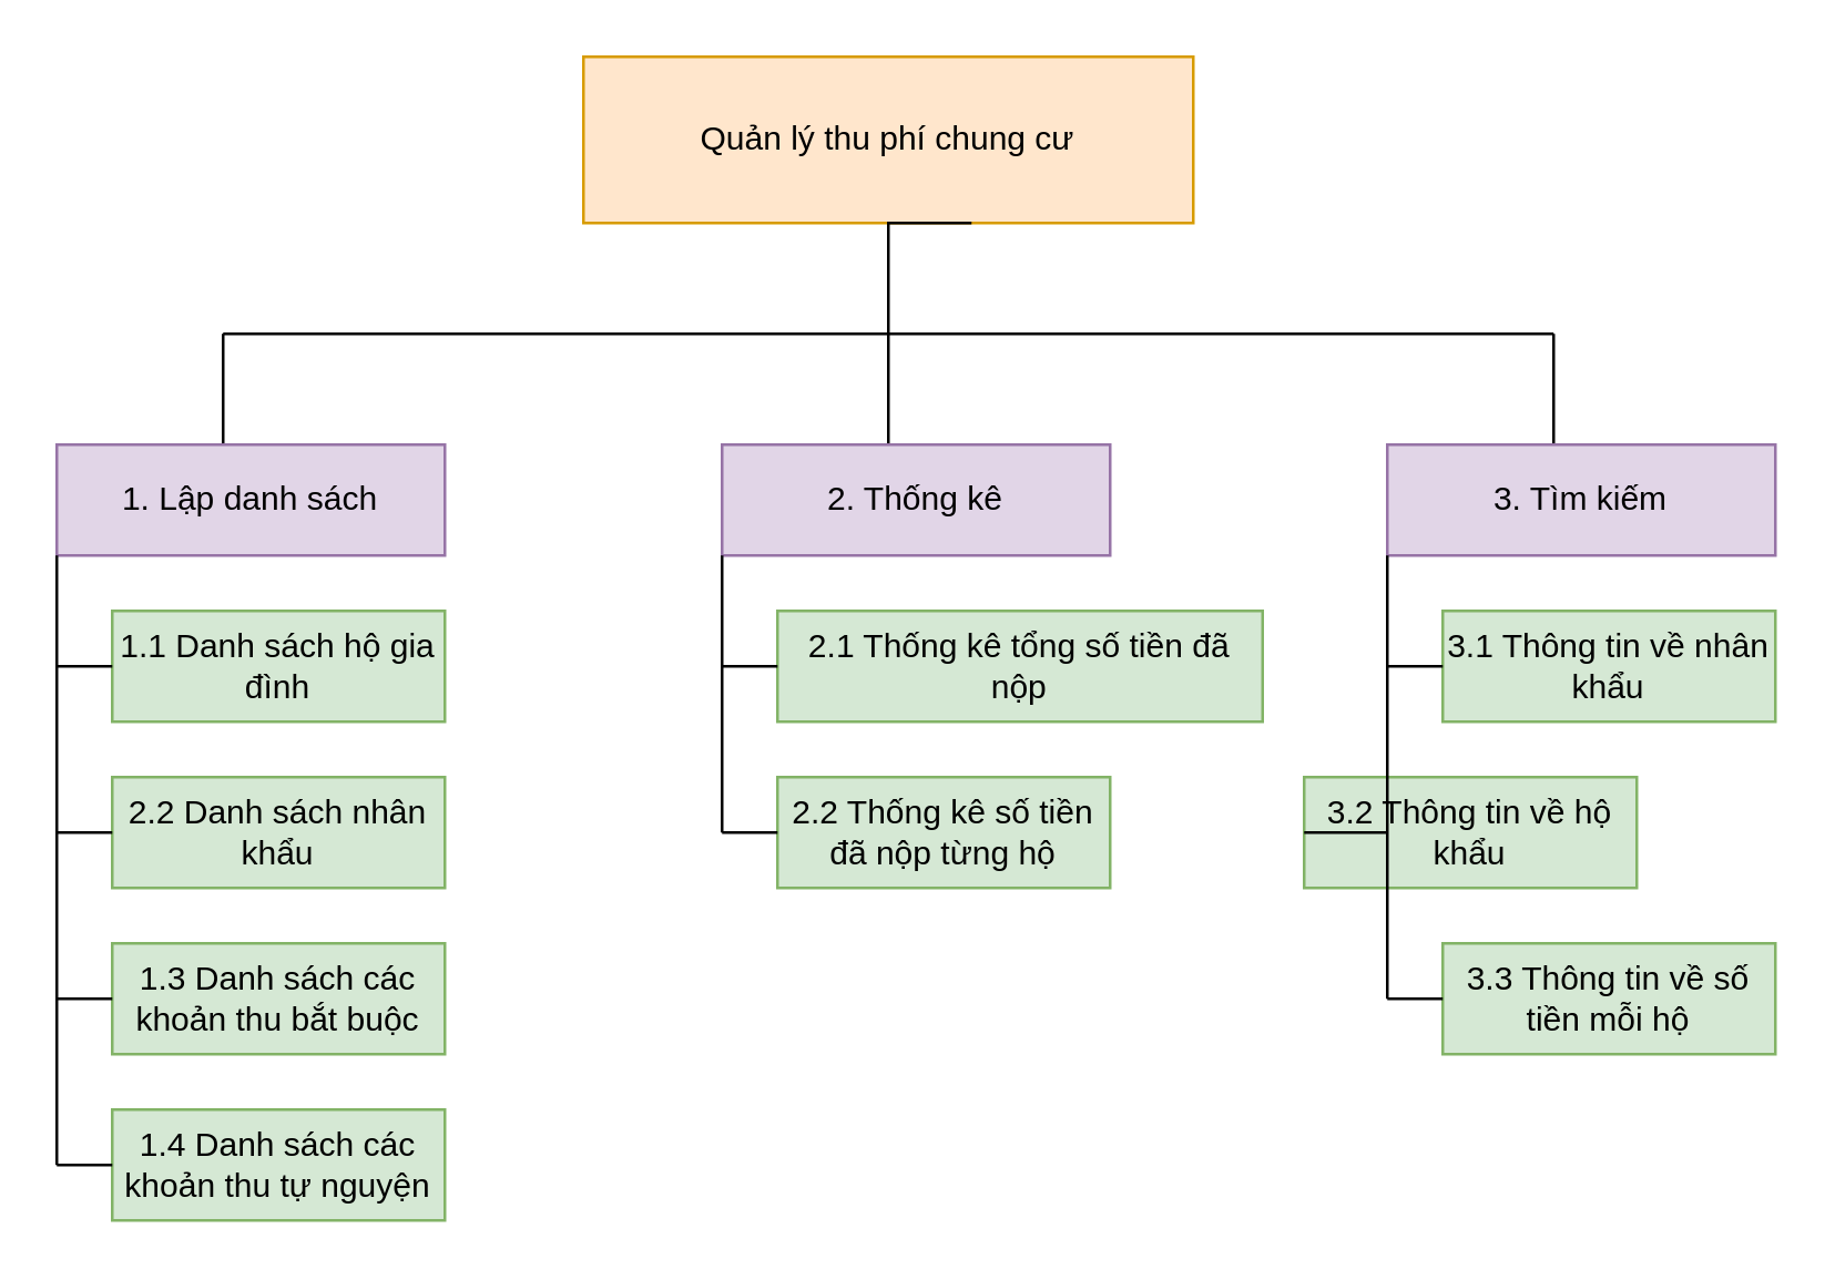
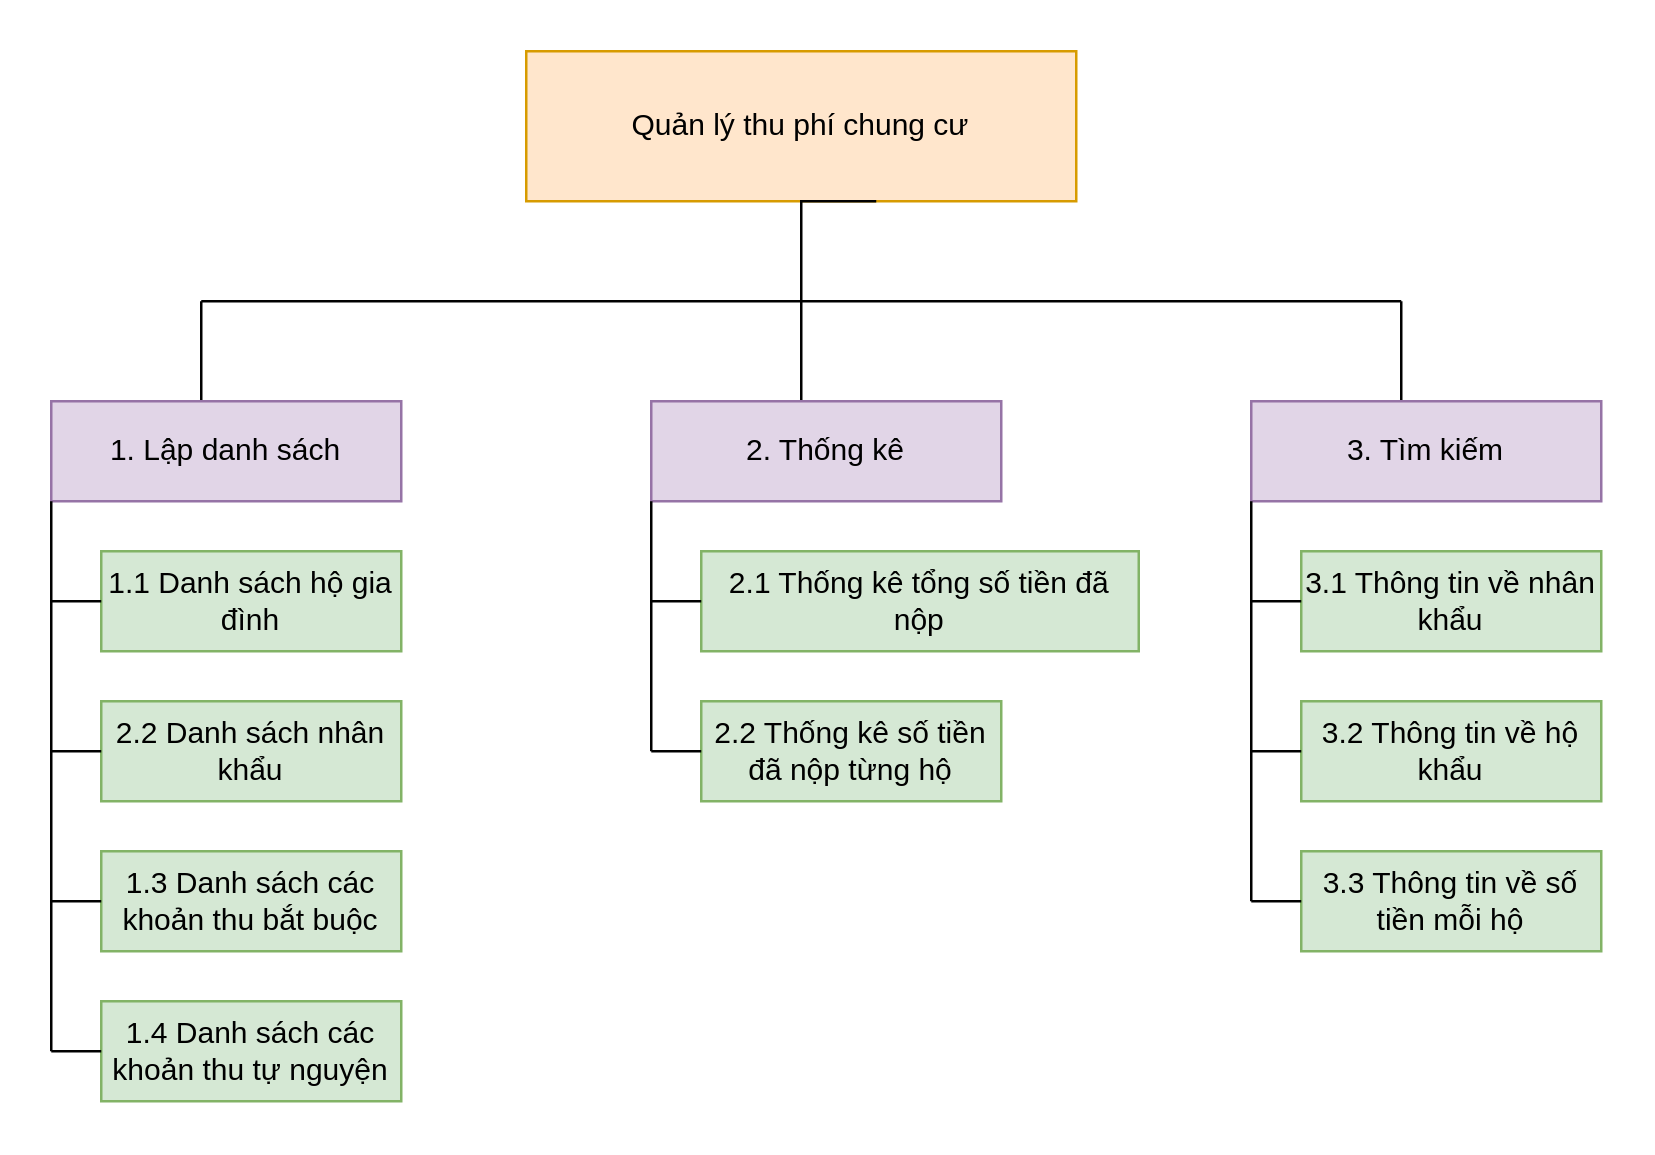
  <mxCell id="0" />
  <mxCell id="1" parent="0" />
  <mxCell id="2" value="Quản lý thu phí chung cư" style="rounded=0;whiteSpace=wrap;html=1;fillColor=#ffe6cc;strokeColor=#d79b00;" vertex="1" parent="1"><mxGeometry x="210" y="20" width="220" height="60" as="geometry" /></mxCell>
  <mxCell id="3" value="" style="endArrow=none;html=1;rounded=0;" edge="1" parent="1"><mxGeometry width="50" height="50" relative="1" as="geometry"><mxPoint x="350" y="80" as="sourcePoint" /><mxPoint x="320" y="160" as="targetPoint" /><Array as="points"><mxPoint x="320" y="80" /></Array></mxGeometry></mxCell>
  <mxCell id="4" value="" style="endArrow=none;html=1;rounded=0;" edge="1" parent="1"><mxGeometry width="50" height="50" relative="1" as="geometry"><mxPoint x="80" y="120" as="sourcePoint" /><mxPoint x="560" y="120" as="targetPoint" /><Array as="points" /></mxGeometry></mxCell>
  <mxCell id="5" value="" style="endArrow=none;html=1;rounded=0;" edge="1" parent="1"><mxGeometry width="50" height="50" relative="1" as="geometry"><mxPoint x="560" y="160" as="sourcePoint" /><mxPoint x="560" y="120" as="targetPoint" /><Array as="points"><mxPoint x="560" y="160" /></Array></mxGeometry></mxCell>
  <mxCell id="6" value="" style="endArrow=none;html=1;rounded=0;" edge="1" parent="1"><mxGeometry width="50" height="50" relative="1" as="geometry"><mxPoint x="80" y="160" as="sourcePoint" /><mxPoint x="80" y="120" as="targetPoint" /></mxGeometry></mxCell>
  <mxCell id="7" value="1. Lập danh sách" style="rounded=0;whiteSpace=wrap;html=1;fillColor=#e1d5e7;strokeColor=#9673a6;" vertex="1" parent="1"><mxGeometry x="20" y="160" width="140" height="40" as="geometry" /></mxCell>
  <mxCell id="8" value="1.1 Danh sách hộ gia đình" style="rounded=0;whiteSpace=wrap;html=1;fillColor=#d5e8d4;strokeColor=#82b366;" vertex="1" parent="1"><mxGeometry x="40" y="220" width="120" height="40" as="geometry" /></mxCell>
  <mxCell id="9" value="2.2 Danh sách nhân khẩu" style="rounded=0;whiteSpace=wrap;html=1;fillColor=#d5e8d4;strokeColor=#82b366;" vertex="1" parent="1"><mxGeometry x="40" y="280" width="120" height="40" as="geometry" /></mxCell>
  <mxCell id="10" value="1.3 Danh sách các khoản thu bắt buộc" style="rounded=0;whiteSpace=wrap;html=1;fillColor=#d5e8d4;strokeColor=#82b366;" vertex="1" parent="1"><mxGeometry x="40" y="340" width="120" height="40" as="geometry" /></mxCell>
  <mxCell id="11" value="2. Thống kê" style="rounded=0;whiteSpace=wrap;html=1;fillColor=#e1d5e7;strokeColor=#9673a6;" vertex="1" parent="1"><mxGeometry x="260" y="160" width="140" height="40" as="geometry" /></mxCell>
  <mxCell id="12" value="2.1 Thống kê tổng số tiền đã nộp" style="rounded=0;whiteSpace=wrap;html=1;fillColor=#d5e8d4;strokeColor=#82b366;" vertex="1" parent="1"><mxGeometry x="280" y="220" width="175" height="40" as="geometry" /></mxCell>
  <mxCell id="13" value="2.2 Thống kê số tiền đã nộp từng hộ" style="rounded=0;whiteSpace=wrap;html=1;fillColor=#d5e8d4;strokeColor=#82b366;" vertex="1" parent="1"><mxGeometry x="280" y="280" width="120" height="40" as="geometry" /></mxCell>
  <mxCell id="14" value="3. Tìm kiếm" style="rounded=0;whiteSpace=wrap;html=1;fillColor=#e1d5e7;strokeColor=#9673a6;" vertex="1" parent="1"><mxGeometry x="500" y="160" width="140" height="40" as="geometry" /></mxCell>
  <mxCell id="15" value="3.1 Thông tin về nhân khẩu" style="rounded=0;whiteSpace=wrap;html=1;fillColor=#d5e8d4;strokeColor=#82b366;" vertex="1" parent="1"><mxGeometry x="520" y="220" width="120" height="40" as="geometry" /></mxCell>
- <mxCell id="16" value="3.2 Thông tin về hộ khẩu" style="rounded=0;whiteSpace=wrap;html=1;fillColor=#d5e8d4;strokeColor=#82b366;" vertex="1" parent="1"><mxGeometry x="470" y="280" width="120" height="40" as="geometry" /></mxCell>
+ <mxCell id="16" value="3.2 Thông tin về hộ khẩu" style="rounded=0;whiteSpace=wrap;html=1;fillColor=#d5e8d4;strokeColor=#82b366;" vertex="1" parent="1"><mxGeometry x="520" y="280" width="120" height="40" as="geometry" /></mxCell>
  <mxCell id="17" value="3.3 Thông tin về số tiền mỗi hộ" style="rounded=0;whiteSpace=wrap;html=1;fillColor=#d5e8d4;strokeColor=#82b366;" vertex="1" parent="1"><mxGeometry x="520" y="340" width="120" height="40" as="geometry" /></mxCell>
  <mxCell id="18" value="" style="endArrow=none;html=1;rounded=0;entryX=0;entryY=1;entryDx=0;entryDy=0;" edge="1" parent="1" target="7"><mxGeometry width="50" height="50" relative="1" as="geometry"><mxPoint x="20" y="420" as="sourcePoint" /><mxPoint x="400" y="170" as="targetPoint" /></mxGeometry></mxCell>
  <mxCell id="19" value="" style="endArrow=none;html=1;rounded=0;entryX=0;entryY=0.5;entryDx=0;entryDy=0;" edge="1" parent="1" target="8"><mxGeometry width="50" height="50" relative="1" as="geometry"><mxPoint x="20" y="240" as="sourcePoint" /><mxPoint x="400" y="170" as="targetPoint" /></mxGeometry></mxCell>
  <mxCell id="20" value="" style="endArrow=none;html=1;rounded=0;entryX=0;entryY=0.5;entryDx=0;entryDy=0;" edge="1" parent="1" target="9"><mxGeometry width="50" height="50" relative="1" as="geometry"><mxPoint x="20" y="300" as="sourcePoint" /><mxPoint x="50" y="250" as="targetPoint" /></mxGeometry></mxCell>
  <mxCell id="21" value="" style="endArrow=none;html=1;rounded=0;entryX=0;entryY=0.5;entryDx=0;entryDy=0;" edge="1" parent="1" target="10"><mxGeometry width="50" height="50" relative="1" as="geometry"><mxPoint x="20" y="360" as="sourcePoint" /><mxPoint x="60" y="260" as="targetPoint" /></mxGeometry></mxCell>
  <mxCell id="22" value="" style="endArrow=none;html=1;rounded=0;entryX=0;entryY=0.5;entryDx=0;entryDy=0;" edge="1" parent="1" target="12"><mxGeometry width="50" height="50" relative="1" as="geometry"><mxPoint x="260" y="240" as="sourcePoint" /><mxPoint x="70" y="270" as="targetPoint" /></mxGeometry></mxCell>
  <mxCell id="23" value="" style="endArrow=none;html=1;rounded=0;entryX=0;entryY=0.5;entryDx=0;entryDy=0;" edge="1" parent="1" target="13"><mxGeometry width="50" height="50" relative="1" as="geometry"><mxPoint x="260" y="300" as="sourcePoint" /><mxPoint x="80" y="280" as="targetPoint" /></mxGeometry></mxCell>
  <mxCell id="24" value="" style="endArrow=none;html=1;rounded=0;entryX=0;entryY=0.5;entryDx=0;entryDy=0;" edge="1" parent="1" target="15"><mxGeometry width="50" height="50" relative="1" as="geometry"><mxPoint x="500" y="240" as="sourcePoint" /><mxPoint x="90" y="290" as="targetPoint" /></mxGeometry></mxCell>
  <mxCell id="25" value="" style="endArrow=none;html=1;rounded=0;entryX=0;entryY=0.5;entryDx=0;entryDy=0;" edge="1" parent="1" target="16"><mxGeometry width="50" height="50" relative="1" as="geometry"><mxPoint x="500" y="300" as="sourcePoint" /><mxPoint x="100" y="300" as="targetPoint" /></mxGeometry></mxCell>
  <mxCell id="26" value="" style="endArrow=none;html=1;rounded=0;entryX=0;entryY=0.5;entryDx=0;entryDy=0;" edge="1" parent="1" target="17"><mxGeometry width="50" height="50" relative="1" as="geometry"><mxPoint x="500" y="360" as="sourcePoint" /><mxPoint x="110" y="310" as="targetPoint" /></mxGeometry></mxCell>
  <mxCell id="27" value="" style="endArrow=none;html=1;rounded=0;entryX=0;entryY=1;entryDx=0;entryDy=0;" edge="1" parent="1" target="11"><mxGeometry width="50" height="50" relative="1" as="geometry"><mxPoint x="260" y="300" as="sourcePoint" /><mxPoint x="400" y="170" as="targetPoint" /></mxGeometry></mxCell>
  <mxCell id="28" value="" style="endArrow=none;html=1;rounded=0;entryX=0;entryY=1;entryDx=0;entryDy=0;" edge="1" parent="1" target="14"><mxGeometry width="50" height="50" relative="1" as="geometry"><mxPoint x="500" y="360" as="sourcePoint" /><mxPoint x="120" y="320" as="targetPoint" /></mxGeometry></mxCell>
  <mxCell id="29" value="1.4 Danh sách các khoản thu tự nguyện" style="rounded=0;whiteSpace=wrap;html=1;fillColor=#d5e8d4;strokeColor=#82b366;" vertex="1" parent="1"><mxGeometry x="40" y="400" width="120" height="40" as="geometry" /></mxCell>
  <mxCell id="30" value="" style="endArrow=none;html=1;rounded=0;" edge="1" parent="1"><mxGeometry width="50" height="50" relative="1" as="geometry"><mxPoint x="20" y="420" as="sourcePoint" /><mxPoint x="40" y="420" as="targetPoint" /></mxGeometry></mxCell>
